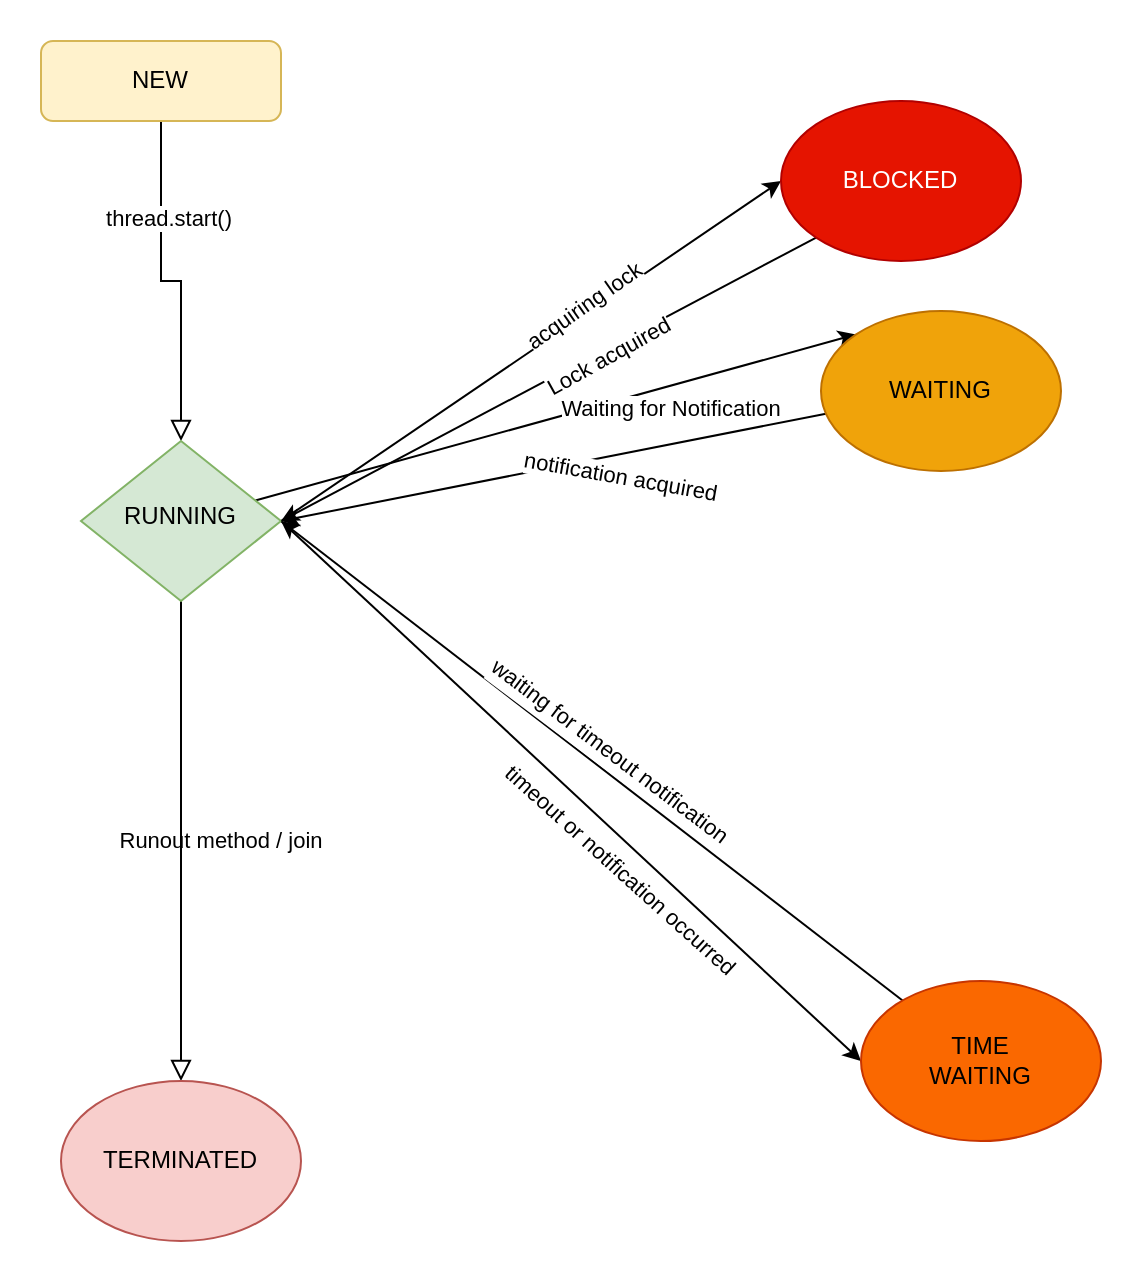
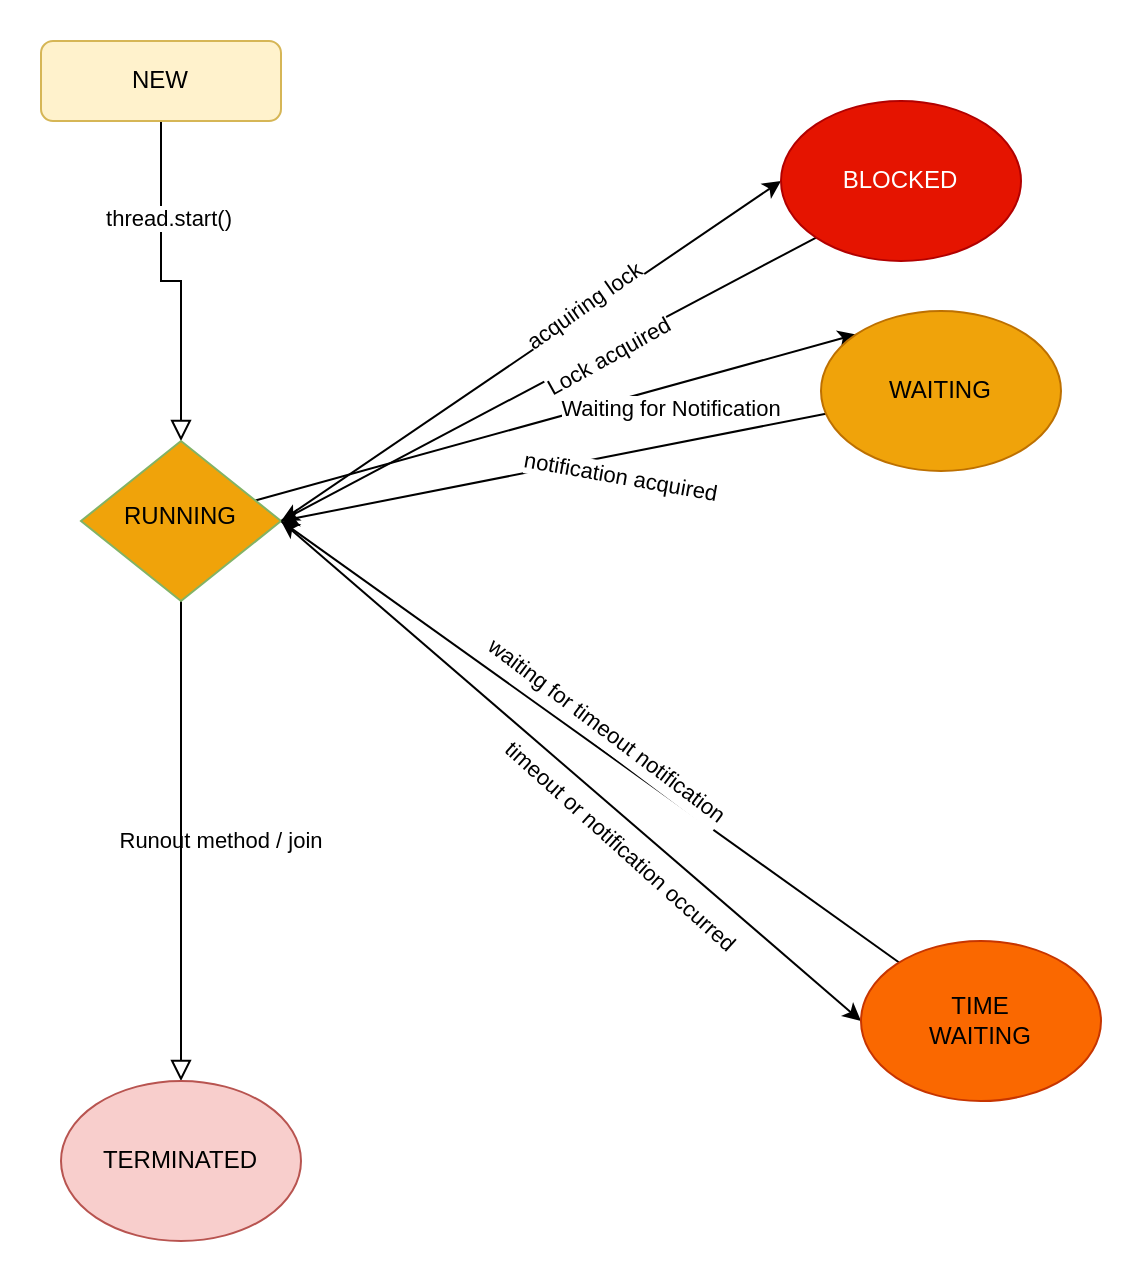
  <mxCell id="0" />
  <mxCell id="1" parent="0" />
  <mxCell id="2" value="" style="rounded=0;html=1;jettySize=auto;orthogonalLoop=1;fontSize=11;endArrow=block;endFill=0;endSize=8;strokeWidth=1;shadow=0;labelBackgroundColor=none;edgeStyle=orthogonalEdgeStyle;" parent="1" source="4" target="12" edge="1"><mxGeometry relative="1" as="geometry" /></mxCell>
  <mxCell id="3" value="thread.start()" style="edgeLabel;html=1;align=center;verticalAlign=middle;resizable=0;points=[];" parent="2" vertex="1" connectable="0"><mxGeometry x="-0.44" y="3" relative="1" as="geometry"><mxPoint as="offset" /></mxGeometry></mxCell>
  <mxCell id="4" value="NEW" style="rounded=1;whiteSpace=wrap;html=1;fontSize=12;glass=0;strokeWidth=1;shadow=0;fillColor=#fff2cc;strokeColor=#d6b656;" parent="1" vertex="1"><mxGeometry x="20" y="20" width="120" height="40" as="geometry" /></mxCell>
  <mxCell id="5" value="Runout method / join" style="rounded=0;html=1;jettySize=auto;orthogonalLoop=1;fontSize=11;endArrow=block;endFill=0;endSize=8;strokeWidth=1;shadow=0;labelBackgroundColor=none;edgeStyle=orthogonalEdgeStyle;entryX=0.5;entryY=0;entryDx=0;entryDy=0;" parent="1" source="12" edge="1" target="22"><mxGeometry y="20" relative="1" as="geometry"><mxPoint as="offset" /><mxPoint x="90" y="340" as="targetPoint" /></mxGeometry></mxCell>
  <mxCell id="6" style="edgeStyle=none;rounded=0;orthogonalLoop=1;jettySize=auto;html=1;exitX=1;exitY=0.5;exitDx=0;exitDy=0;entryX=0;entryY=0.5;entryDx=0;entryDy=0;" parent="1" source="12" target="21" edge="1"><mxGeometry relative="1" as="geometry" /></mxCell>
  <mxCell id="7" value="acquiring lock" style="edgeLabel;html=1;align=center;verticalAlign=middle;resizable=0;points=[];rotation=325;" parent="6" vertex="1" connectable="0"><mxGeometry x="0.215" y="4" relative="1" as="geometry"><mxPoint x="1" as="offset" /></mxGeometry></mxCell>
  <mxCell id="8" style="edgeStyle=none;rounded=0;orthogonalLoop=1;jettySize=auto;html=1;entryX=0;entryY=0;entryDx=0;entryDy=0;" parent="1" source="12" target="18" edge="1"><mxGeometry relative="1" as="geometry" /></mxCell>
  <mxCell id="9" value="Waiting for Notification" style="edgeLabel;html=1;align=center;verticalAlign=middle;resizable=0;points=[];" parent="8" vertex="1" connectable="0"><mxGeometry x="-0.031" relative="1" as="geometry"><mxPoint x="62" y="-6" as="offset" /></mxGeometry></mxCell>
  <mxCell id="10" style="edgeStyle=none;rounded=0;orthogonalLoop=1;jettySize=auto;html=1;exitX=1;exitY=0.5;exitDx=0;exitDy=0;entryX=0;entryY=0.5;entryDx=0;entryDy=0;" parent="1" source="12" target="15" edge="1"><mxGeometry relative="1" as="geometry" /></mxCell>
  <mxCell id="11" value="timeout or notification occurred" style="edgeLabel;html=1;align=center;verticalAlign=middle;resizable=0;points=[];rotation=42;" parent="10" vertex="1" connectable="0"><mxGeometry x="0.189" y="1" relative="1" as="geometry"><mxPoint x="-3" y="14" as="offset" /></mxGeometry></mxCell>
- <mxCell id="12" value="RUNNING" style="rhombus;whiteSpace=wrap;html=1;shadow=0;fontFamily=Helvetica;fontSize=12;align=center;strokeWidth=1;spacing=6;spacingTop=-4;fillColor=#d5e8d4;strokeColor=#82b366;" parent="1" vertex="1"><mxGeometry x="40" y="220" width="100" height="80" as="geometry" /></mxCell>
+ <mxCell id="12" value="RUNNING" style="rhombus;whiteSpace=wrap;html=1;shadow=0;fontFamily=Helvetica;fontSize=12;align=center;strokeWidth=1;spacing=6;spacingTop=-4;fillColor=#f0a30a;strokeColor=#82b366;" parent="1" vertex="1"><mxGeometry x="40" y="220" width="100" height="80" as="geometry" /></mxCell>
  <mxCell id="13" value="" style="edgeStyle=none;rounded=0;orthogonalLoop=1;jettySize=auto;html=1;" parent="1" source="15" edge="1"><mxGeometry relative="1" as="geometry"><mxPoint x="140" y="260" as="targetPoint" /></mxGeometry></mxCell>
  <mxCell id="14" value="&lt;div style=&quot;line-height: 150%;&quot;&gt;waiting for timeout notification&lt;/div&gt;" style="edgeLabel;html=1;align=center;verticalAlign=middle;resizable=0;points=[];rotation=37;" vertex="1" connectable="0" parent="13"><mxGeometry x="0.021" y="-2" relative="1" as="geometry"><mxPoint x="11" y="-2" as="offset" /></mxGeometry></mxCell>
- <mxCell id="15" value="&lt;div&gt;TIME&lt;/div&gt;&lt;div&gt;WAITING&lt;/div&gt;" style="ellipse;whiteSpace=wrap;html=1;fillColor=#fa6800;fontColor=#000000;strokeColor=#C73500;" parent="1" vertex="1"><mxGeometry x="430" y="490" width="120" height="80" as="geometry" /></mxCell>
+ <mxCell id="15" value="&lt;div&gt;TIME&lt;/div&gt;&lt;div&gt;WAITING&lt;/div&gt;" style="ellipse;whiteSpace=wrap;html=1;fillColor=#fa6800;fontColor=#000000;strokeColor=#C73500;" parent="1" vertex="1"><mxGeometry x="430" y="470" width="120" height="80" as="geometry" /></mxCell>
  <mxCell id="16" style="edgeStyle=none;rounded=0;orthogonalLoop=1;jettySize=auto;html=1;entryX=1;entryY=0.5;entryDx=0;entryDy=0;" parent="1" source="18" target="12" edge="1"><mxGeometry relative="1" as="geometry" /></mxCell>
  <mxCell id="17" value="notification acquired" style="edgeLabel;html=1;align=center;verticalAlign=middle;resizable=0;points=[];rotation=10;" parent="16" vertex="1" connectable="0"><mxGeometry x="-0.231" y="1" relative="1" as="geometry"><mxPoint x="2" y="9" as="offset" /></mxGeometry></mxCell>
  <mxCell id="18" value="WAITING" style="ellipse;whiteSpace=wrap;html=1;fillColor=#f0a30a;fontColor=#000000;strokeColor=#BD7000;" parent="1" vertex="1"><mxGeometry x="410" y="155" width="120" height="80" as="geometry" /></mxCell>
  <mxCell id="19" style="edgeStyle=none;rounded=0;orthogonalLoop=1;jettySize=auto;html=1;exitX=0;exitY=1;exitDx=0;exitDy=0;" parent="1" source="21" edge="1"><mxGeometry relative="1" as="geometry"><mxPoint x="140" y="260" as="targetPoint" /></mxGeometry></mxCell>
  <mxCell id="20" value="Lock acquired" style="edgeLabel;html=1;align=center;verticalAlign=middle;resizable=0;points=[];rotation=331;" parent="19" vertex="1" connectable="0"><mxGeometry x="-0.206" y="4" relative="1" as="geometry"><mxPoint as="offset" /></mxGeometry></mxCell>
  <mxCell id="21" value="BLOCKED" style="ellipse;whiteSpace=wrap;html=1;fillColor=#e51400;fontColor=#ffffff;strokeColor=#B20000;" parent="1" vertex="1"><mxGeometry x="390" width="120" height="80" as="geometry" y="50" /></mxCell>
  <mxCell id="22" value="TERMINATED" style="ellipse;whiteSpace=wrap;html=1;fillColor=#f8cecc;strokeColor=#b85450;" parent="1" vertex="1"><mxGeometry x="30" y="540" width="120" height="80" as="geometry" /></mxCell>
